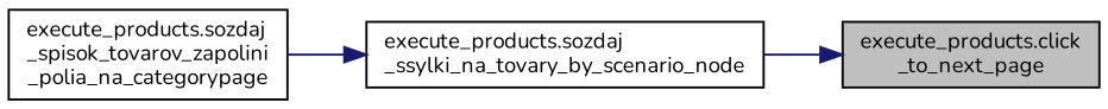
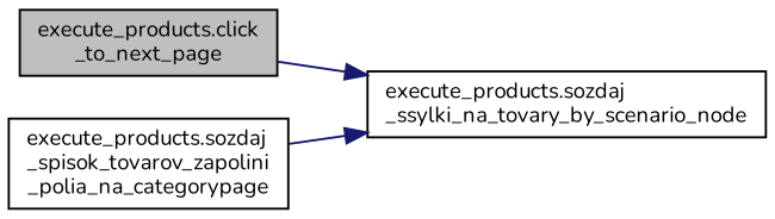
  digraph {
    rankdir=RL
    fontname=Nunito
    node [color=black fillcolor=white fontname=Nunito fontsize=10 shape=record style=filled]
    edge [color=midnightblue dir=back fontname=Nunito fontsize=10 labelfontname=Helvetica labelfontsize=10 style=solid]
    n1 [fillcolor=grey75 fontcolor=black height=0.2 label="execute_products.click\l_to_next_page" width=0.4]
    n2 [height=0.2 label="execute_products.sozdaj\l_ssylki_na_tovary_by_scenario_node" width=0.4]
    n3 [height=0.2 label="execute_products.sozdaj\l_spisok_tovarov_zapolini\l_polia_na_categorypage" width=0.4]
-   n1 -> n2
+   n2 -> n1
    n2 -> n3
  }
